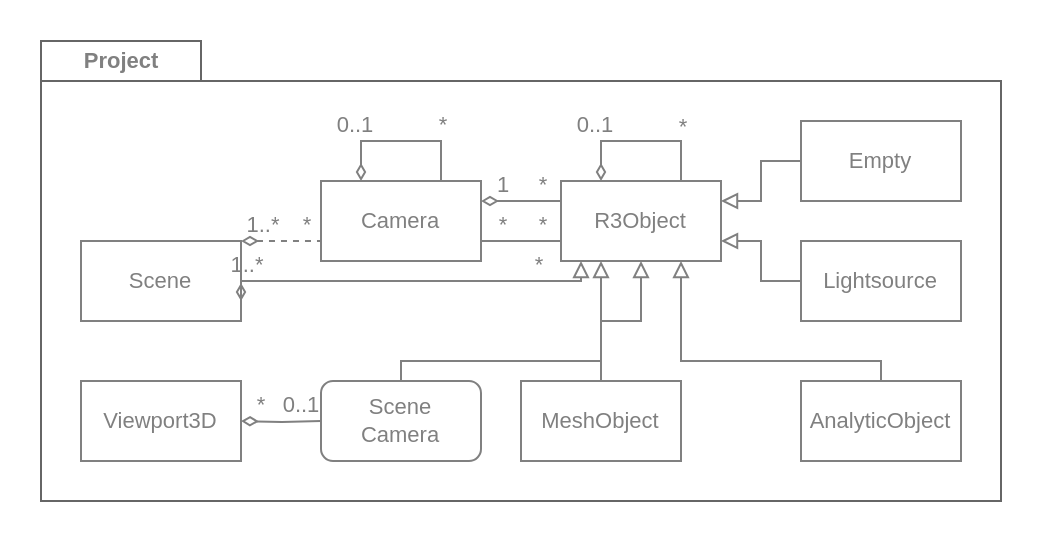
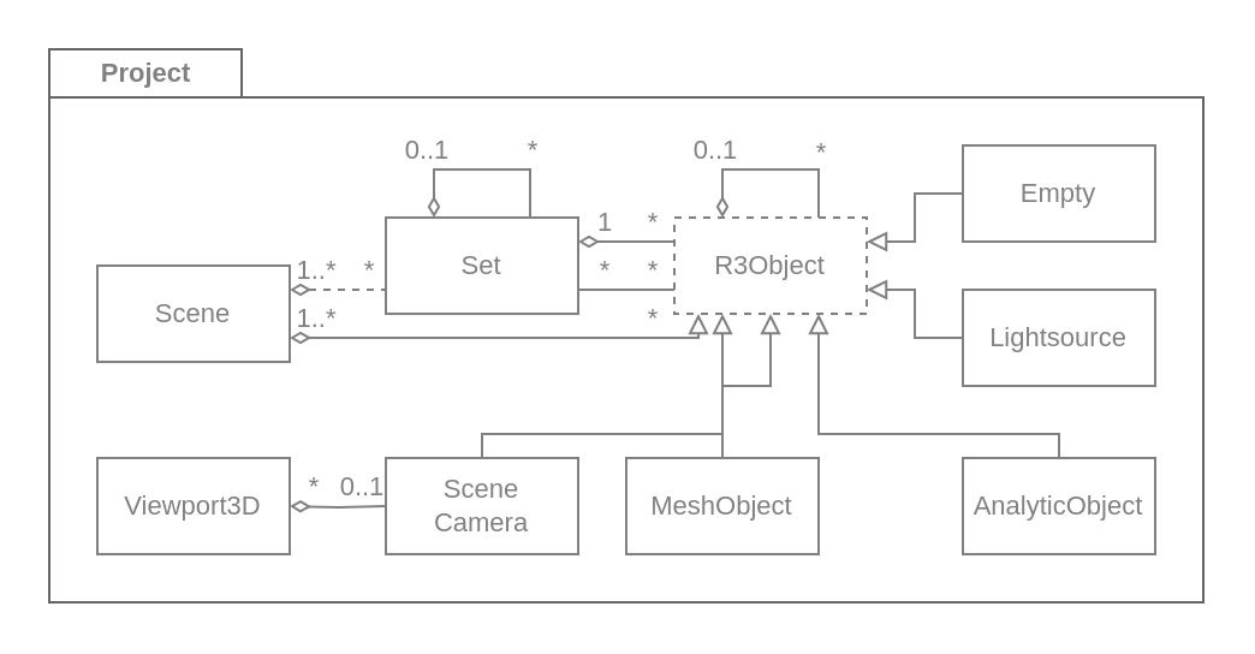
  <mxCell id="0" />
  <mxCell id="1" parent="0" />
  <mxCell id="2" value="Project" style="shape=folder;fontStyle=1;tabWidth=80;tabHeight=20;tabPosition=left;boundedLbl=1;labelInHeader=1;container=0;collapsible=0;labelBackgroundColor=none;labelBorderColor=none;fontFamily=Helvetica;fontSize=11;fontColor=#808080;fillColor=none;strokeColor=#666666;rounded=0;comic=0;enumerate=0;moveCells=0;treeMoving=0;html=1;" parent="1" vertex="1"><mxGeometry x="20" y="20" width="480" height="230" as="geometry" /></mxCell>
  <mxCell id="3" value="" style="edgeStyle=orthogonalEdgeStyle;fontSize=11;endArrow=none;startArrow=diamondThin;rounded=0;startFill=0;fontColor=#808080;strokeColor=#808080;endFill=0;fontFamily=Helvetica;labelBorderColor=none;html=1;dashed=1;" parent="1" source="26" target="33" edge="1"><mxGeometry width="100" height="100" relative="1" as="geometry"><mxPoint x="160" y="310" as="sourcePoint" /><mxPoint x="260" y="210" as="targetPoint" /><Array as="points"><mxPoint x="150" y="120" /><mxPoint x="150" y="120" /></Array></mxGeometry></mxCell>
  <mxCell id="4" value="1..*" style="edgeLabel;align=center;verticalAlign=bottom;resizable=0;points=[];fontColor=#808080;labelBackgroundColor=none;rounded=0;fontFamily=Helvetica;fontSize=11;labelBorderColor=none;html=1;" parent="3" connectable="0" vertex="1"><mxGeometry x="-0.654" relative="1" as="geometry"><mxPoint x="3" as="offset" /></mxGeometry></mxCell>
  <mxCell id="5" value="*" style="edgeLabel;align=center;verticalAlign=bottom;resizable=0;points=[];labelBackgroundColor=none;fontColor=#808080;fontFamily=Helvetica;rounded=0;labelBorderColor=none;html=1;" parent="3" vertex="1" connectable="0"><mxGeometry x="0.784" y="1" relative="1" as="geometry"><mxPoint x="-4" y="1" as="offset" /></mxGeometry></mxCell>
  <mxCell id="6" value="" style="edgeStyle=orthogonalEdgeStyle;shape=connector;rounded=0;labelBackgroundColor=default;strokeColor=#808080;fontFamily=Helvetica;fontSize=11;fontColor=#808080;endArrow=block;endFill=0;entryX=0.25;entryY=1;entryDx=0;entryDy=0;labelBorderColor=none;html=1;" parent="1" source="28" target="34" edge="1"><mxGeometry relative="1" as="geometry"><mxPoint x="320" y="170" as="targetPoint" /><Array as="points"><mxPoint x="200" y="180" /><mxPoint x="300" y="180" /></Array></mxGeometry></mxCell>
  <mxCell id="7" value="" style="edgeStyle=orthogonalEdgeStyle;shape=connector;rounded=0;labelBackgroundColor=default;strokeColor=#808080;fontFamily=Helvetica;fontSize=11;fontColor=#808080;endArrow=block;endFill=0;labelBorderColor=none;html=1;" parent="1" source="29" target="34" edge="1"><mxGeometry relative="1" as="geometry"><mxPoint x="320" y="170" as="targetPoint" /></mxGeometry></mxCell>
  <mxCell id="8" value="" style="edgeStyle=orthogonalEdgeStyle;shape=connector;rounded=0;labelBackgroundColor=default;strokeColor=#808080;fontFamily=Helvetica;fontSize=11;fontColor=#808080;endArrow=block;endFill=0;entryX=1;entryY=0.75;entryDx=0;entryDy=0;labelBorderColor=none;html=1;" parent="1" source="30" target="34" edge="1"><mxGeometry relative="1" as="geometry"><mxPoint x="210" y="200" as="sourcePoint" /><mxPoint x="320" y="170" as="targetPoint" /><Array as="points" /></mxGeometry></mxCell>
  <mxCell id="9" value="" style="edgeStyle=orthogonalEdgeStyle;shape=connector;rounded=0;labelBackgroundColor=default;strokeColor=#808080;fontFamily=Helvetica;fontSize=11;fontColor=#808080;endArrow=block;endFill=0;entryX=0.75;entryY=1;entryDx=0;entryDy=0;labelBorderColor=none;html=1;" parent="1" source="31" target="34" edge="1"><mxGeometry relative="1" as="geometry"><mxPoint x="210" y="200" as="sourcePoint" /><mxPoint x="320" y="170" as="targetPoint" /><Array as="points"><mxPoint x="440" y="180" /><mxPoint x="340" y="180" /></Array></mxGeometry></mxCell>
  <mxCell id="10" value="" style="edgeStyle=orthogonalEdgeStyle;shape=connector;rounded=0;labelBackgroundColor=default;strokeColor=#808080;fontFamily=Helvetica;fontSize=11;fontColor=#808080;endArrow=block;endFill=0;entryX=1;entryY=0.25;entryDx=0;entryDy=0;labelBorderColor=none;html=1;" parent="1" source="32" target="34" edge="1"><mxGeometry relative="1" as="geometry"><mxPoint x="210" y="155" as="sourcePoint" /><mxPoint x="360" y="95" as="targetPoint" /><Array as="points" /></mxGeometry></mxCell>
  <mxCell id="11" value="" style="edgeStyle=orthogonalEdgeStyle;fontSize=11;endArrow=block;startArrow=diamondThin;rounded=0;startFill=0;fontColor=#808080;strokeColor=#808080;endFill=0;fontFamily=Helvetica;exitX=1;exitY=0.75;exitDx=0;exitDy=0;labelBorderColor=none;html=1;" parent="1" source="26" target="34" edge="1"><mxGeometry width="100" height="100" relative="1" as="geometry"><mxPoint x="130" y="130" as="sourcePoint" /><mxPoint x="170" y="130" as="targetPoint" /><Array as="points"><mxPoint x="290" y="140" /></Array></mxGeometry></mxCell>
  <mxCell id="12" value="1..*" style="edgeLabel;align=center;verticalAlign=bottom;resizable=0;points=[];fontColor=#808080;labelBackgroundColor=none;rounded=0;fontFamily=Helvetica;fontSize=11;labelBorderColor=none;html=1;" parent="11" connectable="0" vertex="1"><mxGeometry x="-0.654" relative="1" as="geometry"><mxPoint x="-21" as="offset" /></mxGeometry></mxCell>
  <mxCell id="13" value="*" style="edgeLabel;align=center;verticalAlign=bottom;resizable=0;points=[];labelBackgroundColor=none;fontColor=#808080;fontFamily=Helvetica;rounded=0;labelBorderColor=none;html=1;" parent="11" vertex="1" connectable="0"><mxGeometry x="0.784" y="1" relative="1" as="geometry"><mxPoint x="-11" y="1" as="offset" /></mxGeometry></mxCell>
  <mxCell id="14" value="" style="edgeStyle=orthogonalEdgeStyle;fontSize=11;endArrow=none;startArrow=diamondThin;rounded=0;startFill=0;fontColor=#808080;strokeColor=#808080;endFill=0;exitX=0.25;exitY=0;exitDx=0;exitDy=0;entryX=0.75;entryY=0;entryDx=0;entryDy=0;fontFamily=Helvetica;labelBorderColor=none;html=1;" parent="1" source="33" target="33" edge="1"><mxGeometry width="100" height="100" relative="1" as="geometry"><mxPoint x="240" y="120" as="sourcePoint" /><mxPoint x="230" y="60" as="targetPoint" /><Array as="points"><mxPoint x="180" y="70" /><mxPoint x="220" y="70" /></Array></mxGeometry></mxCell>
  <mxCell id="15" value="0..1" style="edgeLabel;align=center;verticalAlign=bottom;resizable=0;points=[];fontSize=11;fontFamily=Helvetica;fontColor=#808080;labelBackgroundColor=none;rounded=0;labelBorderColor=none;html=1;" parent="14" connectable="0" vertex="1"><mxGeometry x="-0.401" relative="1" as="geometry"><mxPoint x="-8" as="offset" /></mxGeometry></mxCell>
  <mxCell id="16" value="*" style="edgeLabel;align=center;verticalAlign=bottom;resizable=0;points=[];fontSize=11;fontFamily=Helvetica;fontColor=#808080;labelBackgroundColor=none;rounded=0;labelBorderColor=none;html=1;" parent="14" connectable="0" vertex="1"><mxGeometry x="0.576" relative="1" as="geometry"><mxPoint y="-3" as="offset" /></mxGeometry></mxCell>
  <mxCell id="17" value="" style="edgeStyle=orthogonalEdgeStyle;fontSize=11;endArrow=none;startArrow=diamondThin;rounded=0;startFill=0;fontColor=#808080;strokeColor=#808080;endFill=0;entryX=0;entryY=0.25;entryDx=0;entryDy=0;exitX=1;exitY=0.25;exitDx=0;exitDy=0;fontFamily=Helvetica;labelBorderColor=none;html=1;" parent="1" source="33" target="34" edge="1"><mxGeometry width="100" height="100" relative="1" as="geometry"><mxPoint x="120" y="120" as="sourcePoint" /><mxPoint x="200" y="120" as="targetPoint" /></mxGeometry></mxCell>
  <mxCell id="18" value="1" style="edgeLabel;align=center;verticalAlign=bottom;resizable=0;points=[];fontSize=11;fontFamily=Helvetica;fontColor=#808080;labelBackgroundColor=none;rounded=0;labelBorderColor=none;html=1;" parent="17" connectable="0" vertex="1"><mxGeometry x="-0.401" relative="1" as="geometry"><mxPoint x="-2" as="offset" /></mxGeometry></mxCell>
  <mxCell id="19" value="*" style="edgeLabel;align=center;verticalAlign=bottom;resizable=0;points=[];fontSize=11;fontFamily=Helvetica;fontColor=#808080;labelBackgroundColor=none;rounded=0;labelBorderColor=none;html=1;" parent="17" connectable="0" vertex="1"><mxGeometry x="0.633" y="1" relative="1" as="geometry"><mxPoint x="-3" y="1" as="offset" /></mxGeometry></mxCell>
  <mxCell id="20" value="" style="edgeStyle=orthogonalEdgeStyle;fontSize=11;endArrow=none;startArrow=diamondThin;rounded=0;startFill=0;fontColor=#808080;strokeColor=#808080;endFill=0;exitX=0.25;exitY=0;exitDx=0;exitDy=0;entryX=0.75;entryY=0;entryDx=0;entryDy=0;fontFamily=Helvetica;labelBorderColor=none;html=1;" parent="1" source="34" target="34" edge="1"><mxGeometry width="100" height="100" relative="1" as="geometry"><mxPoint x="250" y="79.99" as="sourcePoint" /><mxPoint x="300" y="80" as="targetPoint" /><Array as="points"><mxPoint x="300" y="70" /><mxPoint x="340" y="70" /></Array></mxGeometry></mxCell>
  <mxCell id="21" value="0..1" style="edgeLabel;align=center;verticalAlign=bottom;resizable=0;points=[];fontSize=11;fontFamily=Helvetica;fontColor=#808080;labelBackgroundColor=none;rounded=0;labelBorderColor=none;html=1;" parent="20" connectable="0" vertex="1"><mxGeometry x="-0.401" relative="1" as="geometry"><mxPoint x="-8" as="offset" /></mxGeometry></mxCell>
  <mxCell id="22" value="*" style="edgeLabel;align=center;verticalAlign=bottom;resizable=0;points=[];fontSize=11;fontFamily=Helvetica;fontColor=#808080;labelBackgroundColor=none;rounded=0;labelBorderColor=none;html=1;" parent="20" connectable="0" vertex="1"><mxGeometry x="0.667" y="1" relative="1" as="geometry"><mxPoint x="-1" y="-6" as="offset" /></mxGeometry></mxCell>
  <mxCell id="23" value="" style="edgeStyle=orthogonalEdgeStyle;fontSize=11;endArrow=none;startArrow=none;rounded=0;startFill=0;fontColor=#808080;strokeColor=#808080;endFill=0;entryX=0;entryY=0.75;entryDx=0;entryDy=0;exitX=1;exitY=0.75;exitDx=0;exitDy=0;fontFamily=Helvetica;labelBorderColor=none;html=1;" parent="1" source="33" target="34" edge="1"><mxGeometry width="100" height="100" relative="1" as="geometry"><mxPoint x="233" y="118" as="sourcePoint" /><mxPoint x="273" y="118" as="targetPoint" /></mxGeometry></mxCell>
  <mxCell id="24" value="*" style="edgeLabel;align=center;verticalAlign=bottom;resizable=0;points=[];fontSize=11;fontFamily=Helvetica;fontColor=#808080;labelBackgroundColor=none;rounded=0;labelBorderColor=none;html=1;" parent="23" connectable="0" vertex="1"><mxGeometry x="-0.401" relative="1" as="geometry"><mxPoint x="-2" as="offset" /></mxGeometry></mxCell>
  <mxCell id="25" value="*" style="edgeLabel;align=center;verticalAlign=bottom;resizable=0;points=[];fontSize=11;fontFamily=Helvetica;fontColor=#808080;labelBackgroundColor=none;rounded=0;labelBorderColor=none;html=1;" parent="23" connectable="0" vertex="1"><mxGeometry x="0.633" y="1" relative="1" as="geometry"><mxPoint x="-3" y="1" as="offset" /></mxGeometry></mxCell>
- <mxCell id="26" value="Scene" style="whiteSpace=wrap;align=center;fillColor=none;fontColor=#808080;strokeColor=#808080;labelBackgroundColor=none;rounded=0;fontFamily=Helvetica;fontSize=11;glass=0;shadow=0;labelBorderColor=none;html=1;" parent="1" vertex="1"><mxGeometry x="40" y="120" width="80" height="40" as="geometry" /></mxCell>
+ <mxCell id="26" value="Scene" style="whiteSpace=wrap;align=center;fillColor=none;fontColor=#808080;strokeColor=#808080;labelBackgroundColor=none;rounded=0;fontFamily=Helvetica;fontSize=11;glass=0;shadow=0;labelBorderColor=none;html=1;" parent="1" vertex="1"><mxGeometry x="40" y="110" width="80" height="40" as="geometry" /></mxCell>
  <mxCell id="27" value="Viewport3D" style="whiteSpace=wrap;align=center;fillColor=none;fontColor=#808080;strokeColor=#808080;labelBackgroundColor=none;rounded=0;fontFamily=Helvetica;fontSize=11;glass=0;shadow=0;labelBorderColor=none;html=1;" parent="1" vertex="1"><mxGeometry x="40" y="190" width="80" height="40" as="geometry" /></mxCell>
- <mxCell id="28" value="Scene&lt;br&gt;Camera" style="whiteSpace=wrap;align=center;fillColor=none;fontColor=#808080;strokeColor=#808080;labelBackgroundColor=none;fontFamily=Helvetica;fontSize=11;glass=0;shadow=0;labelBorderColor=none;html=1;rounded=1;" parent="1" vertex="1"><mxGeometry x="160" y="190" width="80" height="40" as="geometry" /></mxCell>
+ <mxCell id="28" value="Scene&lt;br&gt;Camera" style="whiteSpace=wrap;align=center;fillColor=none;fontColor=#808080;strokeColor=#808080;labelBackgroundColor=none;rounded=0;fontFamily=Helvetica;fontSize=11;glass=0;shadow=0;labelBorderColor=none;html=1;" parent="1" vertex="1"><mxGeometry x="160" y="190" width="80" height="40" as="geometry" /></mxCell>
  <mxCell id="29" value="MeshObject" style="whiteSpace=wrap;align=center;fillColor=none;fontColor=#808080;strokeColor=#808080;labelBackgroundColor=none;rounded=0;fontFamily=Helvetica;fontSize=11;glass=0;shadow=0;labelBorderColor=none;html=1;" parent="1" vertex="1"><mxGeometry x="260" y="190" width="80" height="40" as="geometry" /></mxCell>
  <mxCell id="30" value="Lightsource" style="whiteSpace=wrap;align=center;fillColor=none;fontColor=#808080;strokeColor=#808080;labelBackgroundColor=none;rounded=0;fontFamily=Helvetica;fontSize=11;labelBorderColor=none;html=1;" parent="1" vertex="1"><mxGeometry x="400" y="120" width="80" height="40" as="geometry" /></mxCell>
  <mxCell id="31" value="AnalyticObject" style="whiteSpace=wrap;align=center;fillColor=none;fontColor=#808080;strokeColor=#808080;labelBackgroundColor=none;rounded=0;fontFamily=Helvetica;fontSize=11;glass=0;shadow=0;labelBorderColor=none;html=1;" parent="1" vertex="1"><mxGeometry x="400" y="190" width="80" height="40" as="geometry" /></mxCell>
  <mxCell id="32" value="Empty" style="whiteSpace=wrap;align=center;fillColor=none;fontColor=#808080;strokeColor=#808080;labelBackgroundColor=none;rounded=0;fontFamily=Helvetica;fontSize=11;labelBorderColor=none;html=1;" parent="1" vertex="1"><mxGeometry x="400" y="60" width="80" height="40" as="geometry" /></mxCell>
- <mxCell id="33" value="Camera" style="whiteSpace=wrap;align=center;fillColor=none;fontColor=#808080;strokeColor=#808080;labelBackgroundColor=none;rounded=0;fontFamily=Helvetica;fontSize=11;glass=0;shadow=0;labelBorderColor=none;html=1;" parent="1" vertex="1"><mxGeometry x="160" y="90" width="80" height="40" as="geometry" /></mxCell>
- <mxCell id="34" value="R3Object" style="whiteSpace=wrap;align=center;fillColor=none;fontColor=#808080;strokeColor=#808080;labelBackgroundColor=none;rounded=0;fontFamily=Helvetica;fontSize=11;glass=0;shadow=0;perimeterSpacing=0;strokeWidth=1;absoluteArcSize=0;arcSize=12;collapsible=0;backgroundOutline=0;comic=0;labelBorderColor=none;html=1;" parent="1" vertex="1"><mxGeometry x="280" y="90" width="80" height="40" as="geometry" /></mxCell>
+ <mxCell id="33" value="Set" style="whiteSpace=wrap;align=center;fillColor=none;fontColor=#808080;strokeColor=#808080;labelBackgroundColor=none;rounded=0;fontFamily=Helvetica;fontSize=11;glass=0;shadow=0;labelBorderColor=none;html=1;" parent="1" vertex="1"><mxGeometry x="160" y="90" width="80" height="40" as="geometry" /></mxCell>
+ <mxCell id="34" value="R3Object" style="whiteSpace=wrap;align=center;fillColor=none;fontColor=#808080;strokeColor=#808080;labelBackgroundColor=none;rounded=0;fontFamily=Helvetica;fontSize=11;glass=0;shadow=0;perimeterSpacing=0;strokeWidth=1;absoluteArcSize=0;arcSize=12;collapsible=0;backgroundOutline=0;comic=0;labelBorderColor=none;html=1;dashed=1;" parent="1" vertex="1"><mxGeometry x="280" y="90" width="80" height="40" as="geometry" /></mxCell>
  <mxCell id="35" value="" style="edgeStyle=orthogonalEdgeStyle;fontSize=11;endArrow=none;startArrow=diamondThin;rounded=0;startFill=0;fontColor=#808080;strokeColor=#808080;endFill=0;fontFamily=Helvetica;exitX=1;exitY=0.75;exitDx=0;exitDy=0;labelBorderColor=none;html=1;" edge="1" parent="1" target="28"><mxGeometry width="100" height="100" relative="1" as="geometry"><mxPoint x="120" y="210" as="sourcePoint" /><mxPoint x="290.017" y="200" as="targetPoint" /><Array as="points" /></mxGeometry></mxCell>
  <mxCell id="36" value="*" style="edgeLabel;align=center;verticalAlign=bottom;resizable=0;points=[];fontColor=#808080;labelBackgroundColor=none;rounded=0;fontFamily=Helvetica;fontSize=11;labelBorderColor=none;html=1;" connectable="0" vertex="1" parent="35"><mxGeometry x="-0.654" relative="1" as="geometry"><mxPoint x="3" as="offset" /></mxGeometry></mxCell>
  <mxCell id="37" value="0..1" style="edgeLabel;align=center;verticalAlign=bottom;resizable=0;points=[];labelBackgroundColor=none;fontColor=#808080;fontFamily=Helvetica;rounded=0;labelBorderColor=none;html=1;" vertex="1" connectable="0" parent="35"><mxGeometry x="0.784" y="1" relative="1" as="geometry"><mxPoint x="-6" y="1" as="offset" /></mxGeometry></mxCell>
